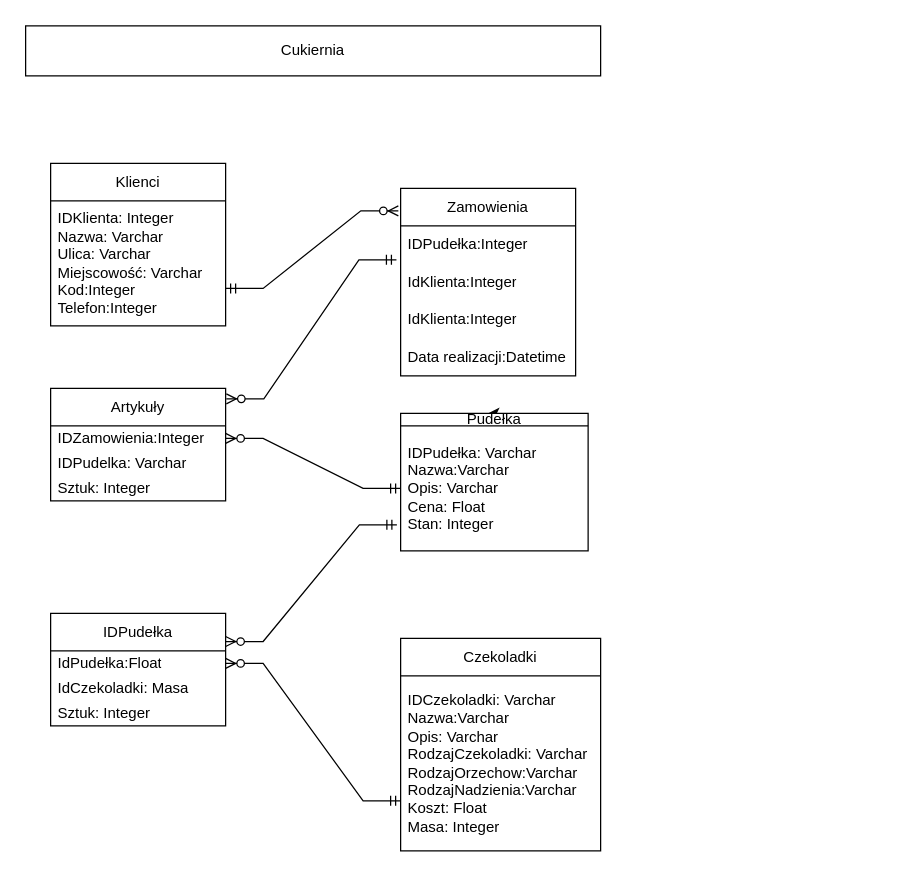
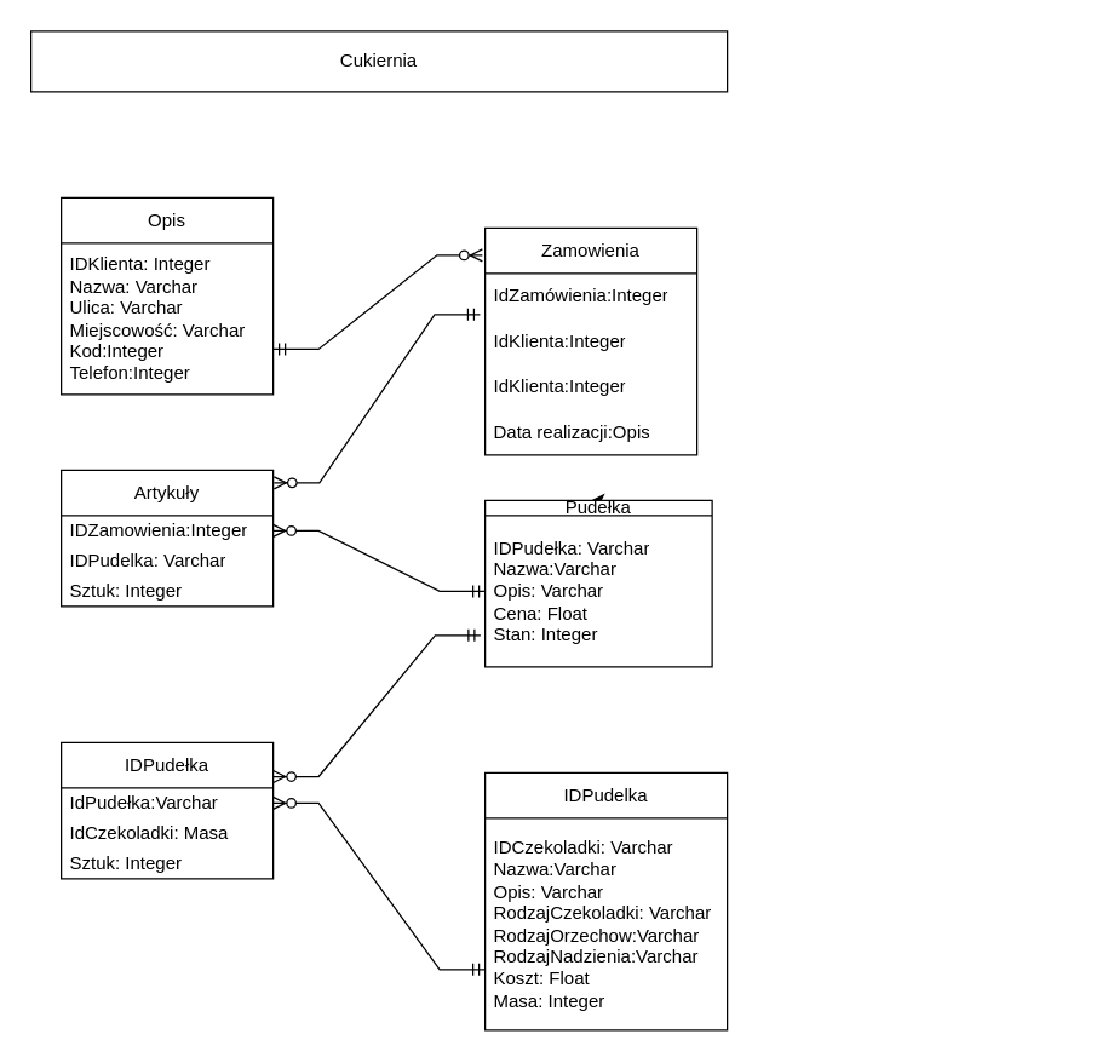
  <mxCell id="0" />
  <mxCell id="1" parent="0" />
- <mxCell id="2" value="Klienci" style="swimlane;fontStyle=0;childLayout=stackLayout;horizontal=1;startSize=30;horizontalStack=0;resizeParent=1;resizeParentMax=0;resizeLast=0;collapsible=1;marginBottom=0;whiteSpace=wrap;html=1;" parent="1" vertex="1"><mxGeometry x="40" y="130" width="140" height="130" as="geometry" /></mxCell>
+ <mxCell id="2" value="Opis" style="swimlane;fontStyle=0;childLayout=stackLayout;horizontal=1;startSize=30;horizontalStack=0;resizeParent=1;resizeParentMax=0;resizeLast=0;collapsible=1;marginBottom=0;whiteSpace=wrap;html=1;" parent="1" vertex="1"><mxGeometry x="40" y="130" width="140" height="130" as="geometry" /></mxCell>
  <mxCell id="3" value="IDKlienta: Integer&lt;br&gt;Nazwa: Varchar&lt;br&gt;Ulica: Varchar&lt;br&gt;Miejscowość: Varchar&lt;br&gt;Kod:Integer&lt;br&gt;Telefon:Integer" style="text;strokeColor=none;fillColor=none;align=left;verticalAlign=middle;spacingLeft=4;spacingRight=4;overflow=hidden;points=[[0,0.5],[1,0.5]];portConstraint=eastwest;rotatable=0;whiteSpace=wrap;html=1;" parent="2" vertex="1"><mxGeometry y="30" width="140" height="100" as="geometry" /></mxCell>
  <mxCell id="4" value="Cukiernia" style="rounded=0;whiteSpace=wrap;html=1;" parent="1" vertex="1"><mxGeometry x="20" y="20" width="460" height="40" as="geometry" /></mxCell>
  <mxCell id="5" value="Artykuły" style="swimlane;fontStyle=0;childLayout=stackLayout;horizontal=1;startSize=30;horizontalStack=0;resizeParent=1;resizeParentMax=0;resizeLast=0;collapsible=1;marginBottom=0;whiteSpace=wrap;html=1;" parent="1" vertex="1"><mxGeometry x="40" y="310" width="140" height="90" as="geometry" /></mxCell>
  <mxCell id="6" value="IDZamowienia:Integer" style="text;strokeColor=none;fillColor=none;align=left;verticalAlign=middle;spacingLeft=4;spacingRight=4;overflow=hidden;points=[[0,0.5],[1,0.5]];portConstraint=eastwest;rotatable=0;whiteSpace=wrap;html=1;" parent="5" vertex="1"><mxGeometry y="30" width="140" height="20" as="geometry" /></mxCell>
  <mxCell id="7" value="IDPudelka: Varchar" style="text;strokeColor=none;fillColor=none;align=left;verticalAlign=middle;spacingLeft=4;spacingRight=4;overflow=hidden;points=[[0,0.5],[1,0.5]];portConstraint=eastwest;rotatable=0;whiteSpace=wrap;html=1;" parent="5" vertex="1"><mxGeometry y="50" width="140" height="20" as="geometry" /></mxCell>
  <mxCell id="8" value="Sztuk: Integer" style="text;strokeColor=none;fillColor=none;align=left;verticalAlign=middle;spacingLeft=4;spacingRight=4;overflow=hidden;points=[[0,0.5],[1,0.5]];portConstraint=eastwest;rotatable=0;whiteSpace=wrap;html=1;" parent="5" vertex="1"><mxGeometry y="70" width="140" height="20" as="geometry" /></mxCell>
  <mxCell id="9" value="Zamowienia" style="swimlane;fontStyle=0;childLayout=stackLayout;horizontal=1;startSize=30;horizontalStack=0;resizeParent=1;resizeParentMax=0;resizeLast=0;collapsible=1;marginBottom=0;whiteSpace=wrap;html=1;" parent="1" vertex="1"><mxGeometry x="320" y="150" width="140" height="150" as="geometry" /></mxCell>
- <mxCell id="10" value="IDPudełka:Integer" style="text;strokeColor=none;fillColor=none;align=left;verticalAlign=middle;spacingLeft=4;spacingRight=4;overflow=hidden;points=[[0,0.5],[1,0.5]];portConstraint=eastwest;rotatable=0;whiteSpace=wrap;html=1;" parent="9" vertex="1"><mxGeometry y="30" width="140" height="30" as="geometry" /></mxCell>
+ <mxCell id="10" value="IdZamówienia:Integer" style="text;strokeColor=none;fillColor=none;align=left;verticalAlign=middle;spacingLeft=4;spacingRight=4;overflow=hidden;points=[[0,0.5],[1,0.5]];portConstraint=eastwest;rotatable=0;whiteSpace=wrap;html=1;" parent="9" vertex="1"><mxGeometry y="30" width="140" height="30" as="geometry" /></mxCell>
  <mxCell id="11" value="IdKlienta:Integer" style="text;strokeColor=none;fillColor=none;align=left;verticalAlign=middle;spacingLeft=4;spacingRight=4;overflow=hidden;points=[[0,0.5],[1,0.5]];portConstraint=eastwest;rotatable=0;whiteSpace=wrap;html=1;" parent="9" vertex="1"><mxGeometry y="60" width="140" height="30" as="geometry" /></mxCell>
  <mxCell id="12" value="IdKlienta:Integer" style="text;strokeColor=none;fillColor=none;align=left;verticalAlign=middle;spacingLeft=4;spacingRight=4;overflow=hidden;points=[[0,0.5],[1,0.5]];portConstraint=eastwest;rotatable=0;whiteSpace=wrap;html=1;" parent="9" vertex="1"><mxGeometry y="90" width="140" height="30" as="geometry" /></mxCell>
- <mxCell id="13" value="Data realizacji:Datetime" style="text;strokeColor=none;fillColor=none;align=left;verticalAlign=middle;spacingLeft=4;spacingRight=4;overflow=hidden;points=[[0,0.5],[1,0.5]];portConstraint=eastwest;rotatable=0;whiteSpace=wrap;html=1;" parent="9" vertex="1"><mxGeometry y="120" width="140" height="30" as="geometry" /></mxCell>
+ <mxCell id="13" value="Data realizacji:Opis" style="text;strokeColor=none;fillColor=none;align=left;verticalAlign=middle;spacingLeft=4;spacingRight=4;overflow=hidden;points=[[0,0.5],[1,0.5]];portConstraint=eastwest;rotatable=0;whiteSpace=wrap;html=1;" parent="9" vertex="1"><mxGeometry y="120" width="140" height="30" as="geometry" /></mxCell>
  <mxCell id="14" style="edgeStyle=orthogonalEdgeStyle;rounded=0;orthogonalLoop=1;jettySize=auto;html=1;exitX=0.5;exitY=0;exitDx=0;exitDy=0;" parent="1" source="15" edge="1"><mxGeometry relative="1" as="geometry"><mxPoint x="390" y="330" as="targetPoint" /></mxGeometry></mxCell>
  <mxCell id="15" value="Pudełka" style="swimlane;fontStyle=0;childLayout=stackLayout;horizontal=1;startSize=10;horizontalStack=0;resizeParent=1;resizeParentMax=0;resizeLast=0;collapsible=1;marginBottom=0;whiteSpace=wrap;html=1;" parent="1" vertex="1"><mxGeometry x="320" y="330" width="150" height="110" as="geometry" /></mxCell>
  <mxCell id="16" value="IDPudełka: Varchar&lt;br&gt;Nazwa:Varchar&lt;br&gt;Opis: Varchar&lt;br&gt;Cena: Float&lt;br&gt;Stan: Integer&lt;br style=&quot;border-color: var(--border-color);&quot;&gt;" style="text;strokeColor=none;fillColor=none;align=left;verticalAlign=middle;spacingLeft=4;spacingRight=4;overflow=hidden;points=[[0,0.5],[1,0.5]];portConstraint=eastwest;rotatable=0;whiteSpace=wrap;html=1;" parent="15" vertex="1"><mxGeometry y="10" width="150" height="100" as="geometry" /></mxCell>
- <mxCell id="17" value="Czekoladki" style="swimlane;fontStyle=0;childLayout=stackLayout;horizontal=1;startSize=30;horizontalStack=0;resizeParent=1;resizeParentMax=0;resizeLast=0;collapsible=1;marginBottom=0;whiteSpace=wrap;html=1;" parent="1" vertex="1"><mxGeometry x="320" y="510" width="160" height="170" as="geometry" /></mxCell>
+ <mxCell id="17" value="IDPudelka" style="swimlane;fontStyle=0;childLayout=stackLayout;horizontal=1;startSize=30;horizontalStack=0;resizeParent=1;resizeParentMax=0;resizeLast=0;collapsible=1;marginBottom=0;whiteSpace=wrap;html=1;" parent="1" vertex="1"><mxGeometry x="320" y="510" width="160" height="170" as="geometry" /></mxCell>
  <mxCell id="18" value="IDCzekoladki: Varchar&lt;br&gt;Nazwa:Varchar&lt;br&gt;Opis: Varchar&lt;br&gt;RodzajCzekoladki: Varchar&lt;br&gt;RodzajOrzechow:Varchar&lt;br&gt;RodzajNadzienia:Varchar&lt;br&gt;Koszt: Float&lt;br&gt;Masa: Integer" style="text;strokeColor=none;fillColor=none;align=left;verticalAlign=middle;spacingLeft=4;spacingRight=4;overflow=hidden;points=[[0,0.5],[1,0.5]];portConstraint=eastwest;rotatable=0;whiteSpace=wrap;html=1;" parent="17" vertex="1"><mxGeometry y="30" width="160" height="140" as="geometry" /></mxCell>
  <mxCell id="19" value="IDPudełka" style="swimlane;fontStyle=0;childLayout=stackLayout;horizontal=1;startSize=30;horizontalStack=0;resizeParent=1;resizeParentMax=0;resizeLast=0;collapsible=1;marginBottom=0;whiteSpace=wrap;html=1;" parent="1" vertex="1"><mxGeometry x="40" y="490" width="140" height="90" as="geometry" /></mxCell>
- <mxCell id="20" value="IdPudełka:Float" style="text;strokeColor=none;fillColor=none;align=left;verticalAlign=middle;spacingLeft=4;spacingRight=4;overflow=hidden;points=[[0,0.5],[1,0.5]];portConstraint=eastwest;rotatable=0;whiteSpace=wrap;html=1;" parent="19" vertex="1"><mxGeometry y="30" width="140" height="20" as="geometry" /></mxCell>
+ <mxCell id="20" value="IdPudełka:Varchar" style="text;strokeColor=none;fillColor=none;align=left;verticalAlign=middle;spacingLeft=4;spacingRight=4;overflow=hidden;points=[[0,0.5],[1,0.5]];portConstraint=eastwest;rotatable=0;whiteSpace=wrap;html=1;" parent="19" vertex="1"><mxGeometry y="30" width="140" height="20" as="geometry" /></mxCell>
  <mxCell id="21" value="IdCzekoladki: Masa" style="text;strokeColor=none;fillColor=none;align=left;verticalAlign=middle;spacingLeft=4;spacingRight=4;overflow=hidden;points=[[0,0.5],[1,0.5]];portConstraint=eastwest;rotatable=0;whiteSpace=wrap;html=1;" parent="19" vertex="1"><mxGeometry y="50" width="140" height="20" as="geometry" /></mxCell>
  <mxCell id="22" value="Sztuk: Integer" style="text;strokeColor=none;fillColor=none;align=left;verticalAlign=middle;spacingLeft=4;spacingRight=4;overflow=hidden;points=[[0,0.5],[1,0.5]];portConstraint=eastwest;rotatable=0;whiteSpace=wrap;html=1;" parent="19" vertex="1"><mxGeometry y="70" width="140" height="20" as="geometry" /></mxCell>
  <mxCell id="23" value="" style="edgeStyle=entityRelationEdgeStyle;fontSize=12;html=1;endArrow=ERzeroToMany;startArrow=ERmandOne;rounded=0;entryX=-0.013;entryY=0.12;entryDx=0;entryDy=0;entryPerimeter=0;" edge="1" parent="1" target="9"><mxGeometry width="100" height="100" relative="1" as="geometry"><mxPoint x="180" y="230" as="sourcePoint" /><mxPoint x="280" y="130" as="targetPoint" /></mxGeometry></mxCell>
  <mxCell id="24" value="" style="edgeStyle=entityRelationEdgeStyle;fontSize=12;html=1;endArrow=ERzeroToMany;startArrow=ERmandOne;rounded=0;entryX=1.004;entryY=0.093;entryDx=0;entryDy=0;entryPerimeter=0;exitX=-0.024;exitY=-0.096;exitDx=0;exitDy=0;exitPerimeter=0;" edge="1" parent="1" source="11" target="5"><mxGeometry width="100" height="100" relative="1" as="geometry"><mxPoint x="270" y="220" as="sourcePoint" /><mxPoint x="590" y="340" as="targetPoint" /><Array as="points"><mxPoint x="710" y="270" /><mxPoint x="580" y="310" /><mxPoint x="140" y="306" /><mxPoint x="590" y="340" /></Array></mxGeometry></mxCell>
  <mxCell id="25" value="" style="edgeStyle=entityRelationEdgeStyle;fontSize=12;html=1;endArrow=ERzeroToMany;startArrow=ERmandOne;rounded=0;entryX=1;entryY=0.5;entryDx=0;entryDy=0;exitX=0;exitY=0.5;exitDx=0;exitDy=0;" edge="1" parent="1" source="16" target="6"><mxGeometry width="100" height="100" relative="1" as="geometry"><mxPoint x="260" y="340" as="sourcePoint" /><mxPoint x="230" y="430" as="targetPoint" /></mxGeometry></mxCell>
  <mxCell id="26" value="" style="edgeStyle=entityRelationEdgeStyle;fontSize=12;html=1;endArrow=ERzeroToMany;startArrow=ERmandOne;rounded=0;entryX=1;entryY=0.5;entryDx=0;entryDy=0;exitX=0;exitY=0.714;exitDx=0;exitDy=0;exitPerimeter=0;" edge="1" parent="1" source="18" target="20"><mxGeometry width="100" height="100" relative="1" as="geometry"><mxPoint x="280" y="640" as="sourcePoint" /><mxPoint x="260" y="570" as="targetPoint" /></mxGeometry></mxCell>
  <mxCell id="27" value="" style="edgeStyle=entityRelationEdgeStyle;fontSize=12;html=1;endArrow=ERzeroToMany;startArrow=ERmandOne;rounded=0;entryX=1;entryY=0.25;entryDx=0;entryDy=0;exitX=-0.02;exitY=0.791;exitDx=0;exitDy=0;exitPerimeter=0;" edge="1" parent="1" source="16" target="19"><mxGeometry width="100" height="100" relative="1" as="geometry"><mxPoint x="270" y="420" as="sourcePoint" /><mxPoint x="220" y="500" as="targetPoint" /></mxGeometry></mxCell>
